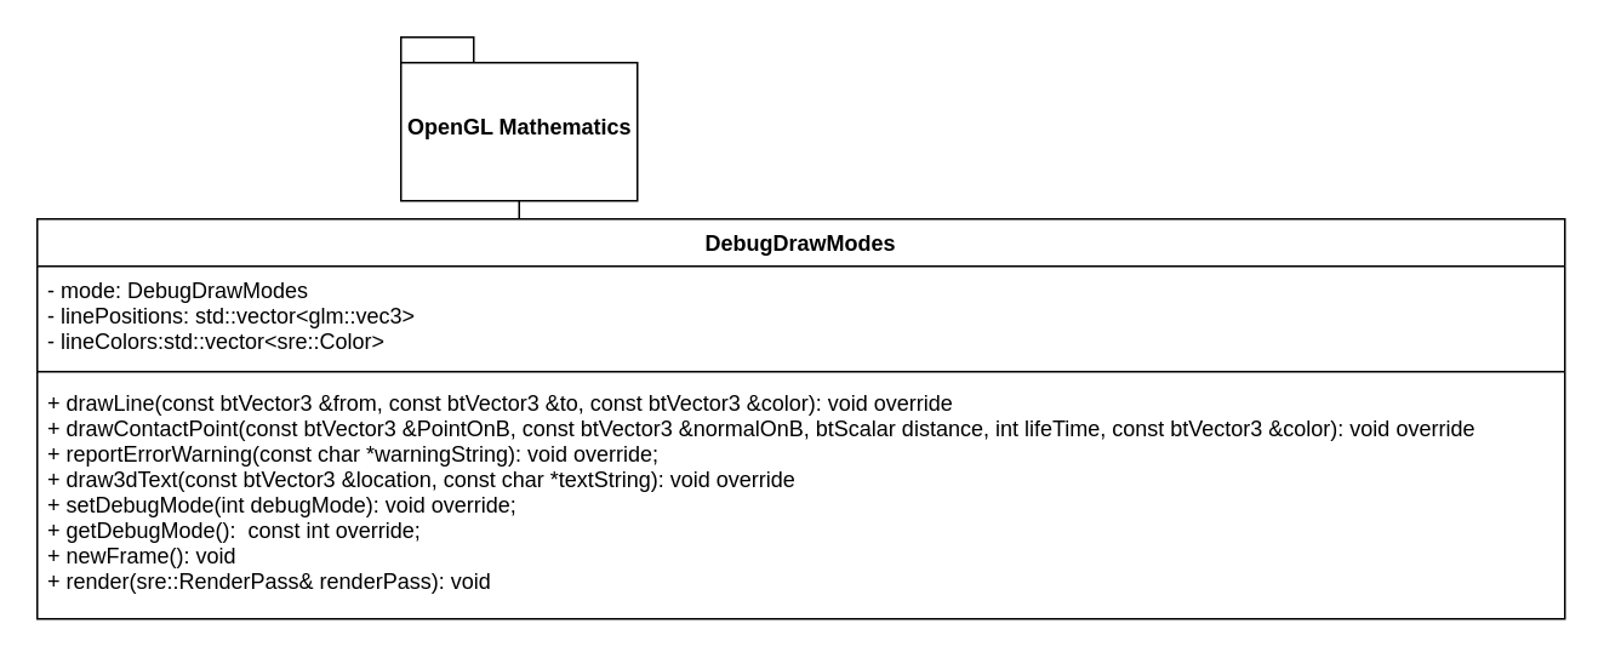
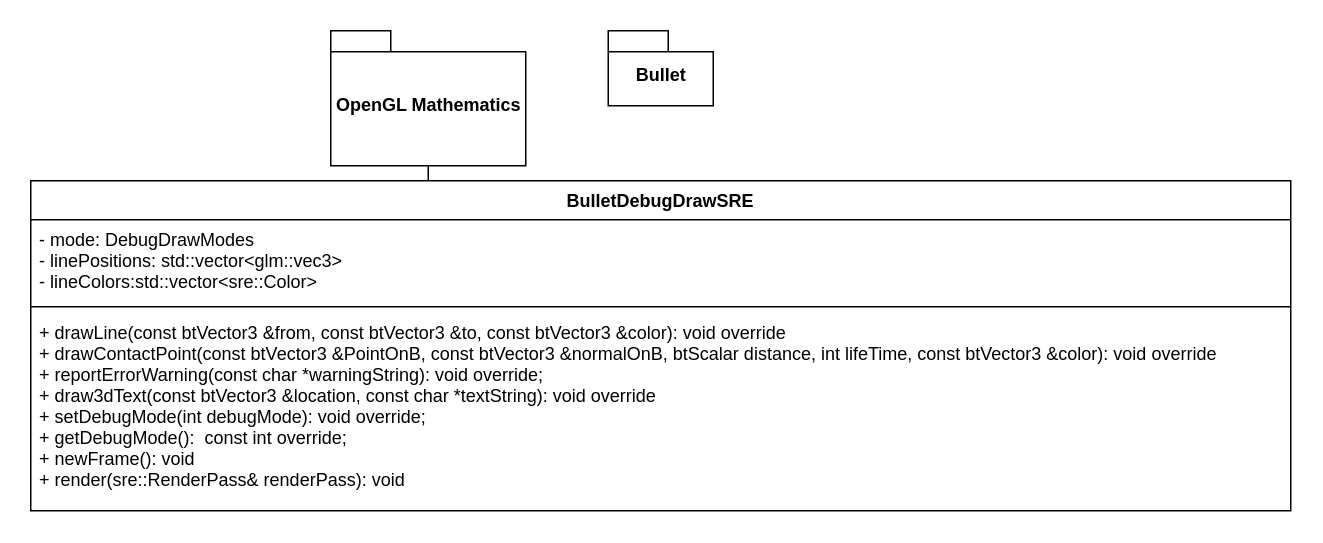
  <mxCell id="0" />
  <mxCell id="1" parent="0" />
- <mxCell id="2" value="DebugDrawModes" style="swimlane;fontStyle=1;align=center;verticalAlign=top;childLayout=stackLayout;horizontal=1;startSize=26;horizontalStack=0;resizeParent=1;resizeParentMax=0;resizeLast=0;collapsible=1;marginBottom=0;" parent="1" vertex="1"><mxGeometry x="20" y="120" width="840" height="220" as="geometry" /></mxCell>
+ <mxCell id="2" value="BulletDebugDrawSRE" style="swimlane;fontStyle=1;align=center;verticalAlign=top;childLayout=stackLayout;horizontal=1;startSize=26;horizontalStack=0;resizeParent=1;resizeParentMax=0;resizeLast=0;collapsible=1;marginBottom=0;" parent="1" vertex="1"><mxGeometry x="20" y="120" width="840" height="220" as="geometry" /></mxCell>
  <mxCell id="3" value="- mode: DebugDrawModes &#10;- linePositions: std::vector&lt;glm::vec3&gt; &#10;- lineColors:std::vector&lt;sre::Color&gt;" style="text;strokeColor=none;fillColor=none;align=left;verticalAlign=top;spacingLeft=4;spacingRight=4;overflow=hidden;rotatable=0;points=[[0,0.5],[1,0.5]];portConstraint=eastwest;" parent="2" vertex="1"><mxGeometry y="26" width="840" height="54" as="geometry" /></mxCell>
  <mxCell id="4" value="" style="line;strokeWidth=1;fillColor=none;align=left;verticalAlign=middle;spacingTop=-1;spacingLeft=3;spacingRight=3;rotatable=0;labelPosition=right;points=[];portConstraint=eastwest;" parent="2" vertex="1"><mxGeometry y="80" width="840" height="8" as="geometry" /></mxCell>
  <mxCell id="5" value="+ drawLine(const btVector3 &amp;from, const btVector3 &amp;to, const btVector3 &amp;color): void override&#10;+ drawContactPoint(const btVector3 &amp;PointOnB, const btVector3 &amp;normalOnB, btScalar distance, int lifeTime, const btVector3 &amp;color): void override&#10;+ reportErrorWarning(const char *warningString): void override;&#10;+ draw3dText(const btVector3 &amp;location, const char *textString): void override&#10;+ setDebugMode(int debugMode): void override;&#10;+ getDebugMode():  const int override;&#10;+ newFrame(): void &#10;+ render(sre::RenderPass&amp; renderPass): void " style="text;strokeColor=none;fillColor=none;align=left;verticalAlign=top;spacingLeft=4;spacingRight=4;overflow=hidden;rotatable=0;points=[[0,0.5],[1,0.5]];portConstraint=eastwest;fontStyle=0" parent="2" vertex="1"><mxGeometry y="88" width="840" height="132" as="geometry" /></mxCell>
+ <mxCell id="6" value="Bullet" style="shape=folder;fontStyle=1;spacingTop=10;tabWidth=40;tabHeight=14;tabPosition=left;html=1;" parent="1" vertex="1"><mxGeometry x="405" y="20" width="70" height="50" as="geometry" /></mxCell>
  <mxCell id="7" value="OpenGL Mathematics" style="shape=folder;fontStyle=1;spacingTop=10;tabWidth=40;tabHeight=14;tabPosition=left;html=1;" parent="1" vertex="1"><mxGeometry x="220" y="20" width="130" height="90" as="geometry" /></mxCell>
  <mxCell id="8" style="edgeStyle=orthogonalEdgeStyle;rounded=0;orthogonalLoop=1;jettySize=auto;html=1;entryX=0.5;entryY=1;entryDx=0;entryDy=0;entryPerimeter=0;endArrow=none;endFill=0;" parent="1" target="7" edge="1"><mxGeometry relative="1" as="geometry"><mxPoint x="285" y="120" as="sourcePoint" /></mxGeometry></mxCell>
